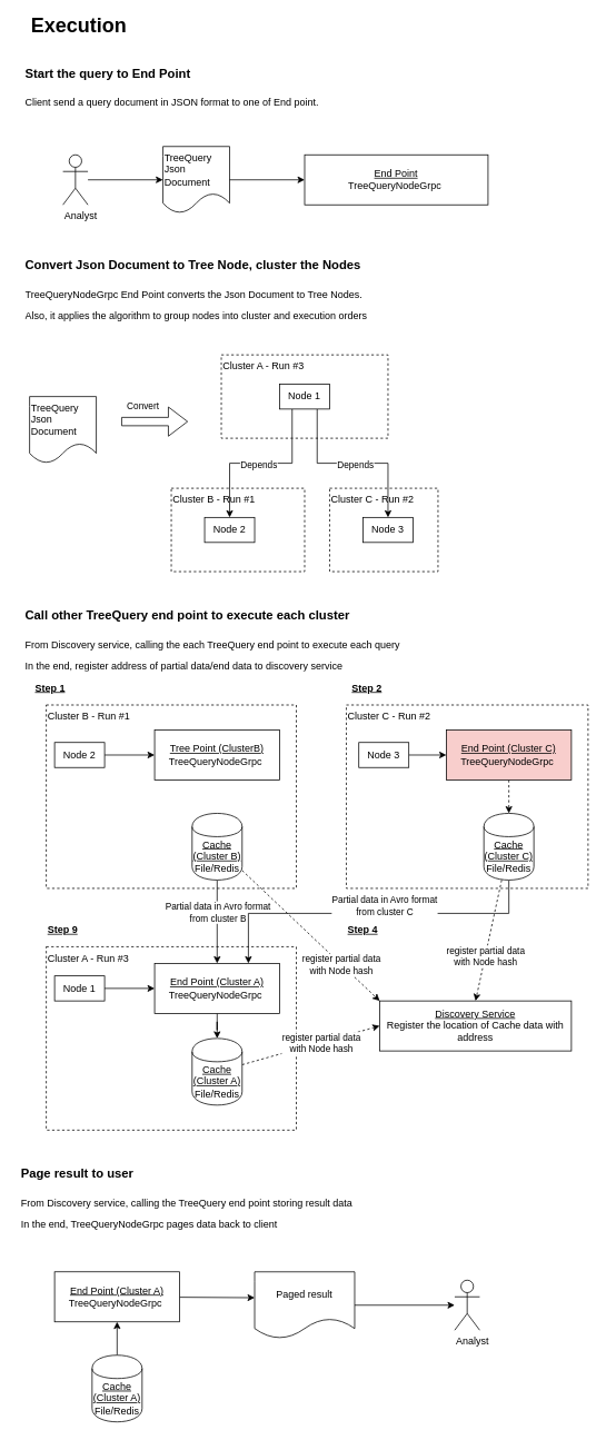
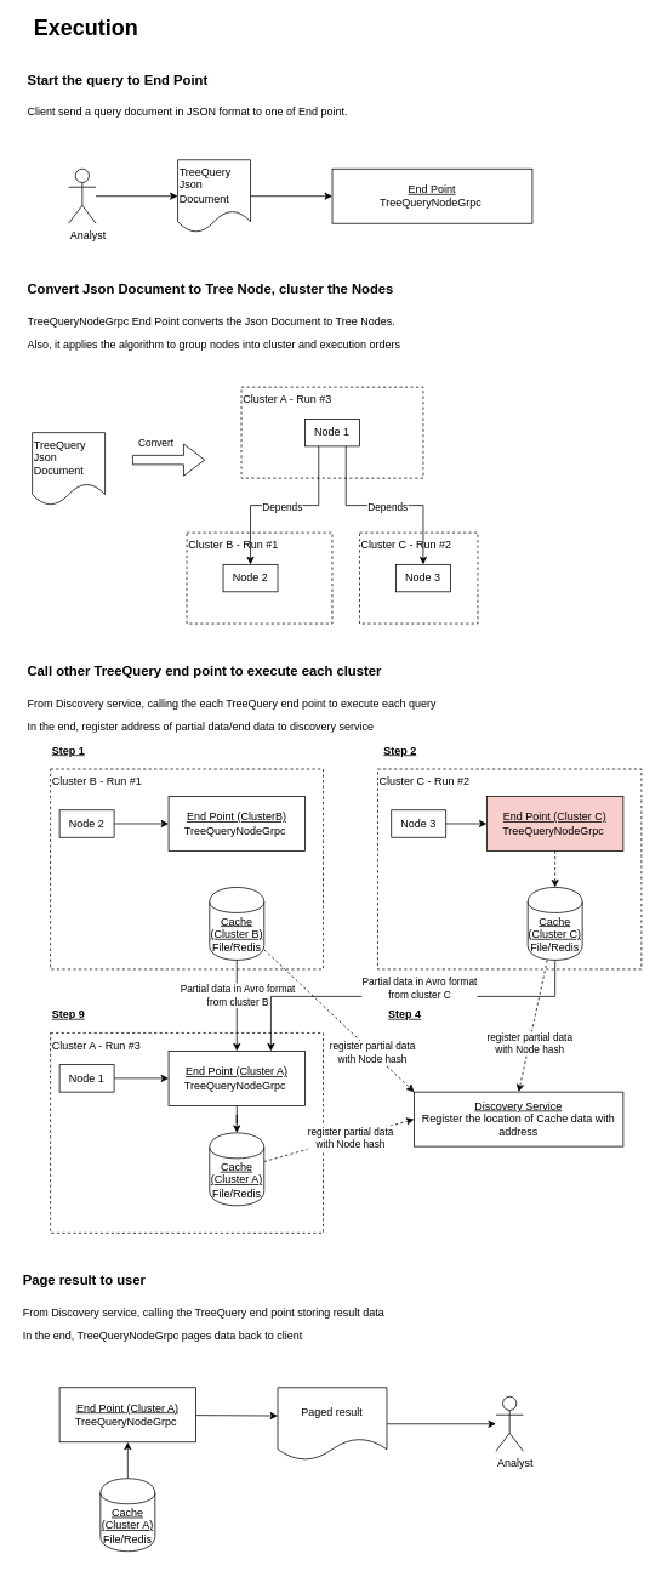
  <mxCell id="0" />
  <mxCell id="1" parent="0" />
  <mxCell id="2" value="Cluster A - Run #3" style="rounded=0;whiteSpace=wrap;html=1;verticalAlign=top;fillColor=none;align=left;dashed=1;" vertex="1" parent="1"><mxGeometry x="55" y="1135" width="300" height="220" as="geometry" /></mxCell>
  <mxCell id="3" value="Cluster B - Run #1" style="rounded=0;whiteSpace=wrap;html=1;verticalAlign=top;fillColor=none;align=left;dashed=1;" vertex="1" parent="1"><mxGeometry x="55" y="845" width="300" height="220" as="geometry" /></mxCell>
  <mxCell id="4" value="&lt;h2&gt;&lt;font style=&quot;font-size: 24px&quot;&gt;Execution&lt;/font&gt;&lt;/h2&gt;" style="text;html=1;strokeColor=none;fillColor=none;align=left;verticalAlign=middle;whiteSpace=wrap;rounded=0;" vertex="1" parent="1"><mxGeometry x="35" y="20" width="290" height="20" as="geometry" /></mxCell>
  <mxCell id="5" value="&lt;h1&gt;&lt;font style=&quot;font-size: 15px&quot;&gt;Start the query to End Point&lt;/font&gt;&lt;/h1&gt;&lt;p&gt;Client send a query document in JSON format to one of End point.&lt;/p&gt;" style="text;html=1;strokeColor=none;fillColor=none;spacing=5;spacingTop=-20;whiteSpace=wrap;overflow=hidden;rounded=0;dashed=1;align=left;" vertex="1" parent="1"><mxGeometry x="25" y="65" width="480" height="80" as="geometry" /></mxCell>
  <mxCell id="6" style="edgeStyle=orthogonalEdgeStyle;rounded=0;orthogonalLoop=1;jettySize=auto;html=1;entryX=0;entryY=0.5;entryDx=0;entryDy=0;startArrow=none;startFill=0;" edge="1" parent="1" source="7" target="10"><mxGeometry relative="1" as="geometry" /></mxCell>
  <mxCell id="7" value="Analyst" style="shape=umlActor;verticalLabelPosition=bottom;labelBackgroundColor=#ffffff;verticalAlign=top;html=1;outlineConnect=0;fillColor=none;align=left;" vertex="1" parent="1"><mxGeometry x="75" y="185" width="30" height="60" as="geometry" /></mxCell>
  <mxCell id="8" value="&lt;u&gt;End Point&lt;/u&gt;&lt;br&gt;TreeQueryNodeGrpc&amp;nbsp;" style="rounded=0;whiteSpace=wrap;html=1;" vertex="1" parent="1"><mxGeometry x="365" y="185" width="220" height="60" as="geometry" /></mxCell>
  <mxCell id="9" style="edgeStyle=orthogonalEdgeStyle;rounded=0;orthogonalLoop=1;jettySize=auto;html=1;entryX=0;entryY=0.5;entryDx=0;entryDy=0;startArrow=none;startFill=0;" edge="1" parent="1" source="10" target="8"><mxGeometry relative="1" as="geometry" /></mxCell>
  <mxCell id="10" value="TreeQuery&lt;br&gt;Json&amp;nbsp;&lt;br&gt;Document" style="shape=document;whiteSpace=wrap;html=1;boundedLbl=1;fillColor=none;align=left;" vertex="1" parent="1"><mxGeometry x="195" y="175" width="80" height="80" as="geometry" /></mxCell>
  <mxCell id="11" value="&lt;h1&gt;&lt;font style=&quot;font-size: 15px&quot;&gt;Convert Json Document to Tree Node, cluster the Nodes&lt;/font&gt;&lt;/h1&gt;&lt;p&gt;TreeQueryNodeGrpc End Point converts the Json Document to Tree Nodes.&lt;/p&gt;&lt;p&gt;Also, it applies the algorithm to group nodes into cluster and execution orders&lt;/p&gt;&lt;p&gt;In short, TreeQuery breaks down the query into clusters and run query with the cluster dependency order.&lt;/p&gt;" style="text;html=1;strokeColor=none;fillColor=none;spacing=5;spacingTop=-20;whiteSpace=wrap;overflow=hidden;rounded=0;dashed=1;align=left;" vertex="1" parent="1"><mxGeometry x="25" y="295" width="480" height="100" as="geometry" /></mxCell>
  <mxCell id="12" value="TreeQuery&lt;br&gt;Json&amp;nbsp;&lt;br&gt;Document" style="shape=document;whiteSpace=wrap;html=1;boundedLbl=1;fillColor=none;align=left;" vertex="1" parent="1"><mxGeometry x="35" y="475" width="80" height="80" as="geometry" /></mxCell>
  <mxCell id="13" value="Cluster A - Run #3" style="rounded=0;whiteSpace=wrap;html=1;verticalAlign=top;fillColor=none;align=left;dashed=1;" vertex="1" parent="1"><mxGeometry x="265" y="425" width="200" height="100" as="geometry" /></mxCell>
  <mxCell id="14" style="edgeStyle=orthogonalEdgeStyle;rounded=0;orthogonalLoop=1;jettySize=auto;html=1;exitX=0.25;exitY=1;exitDx=0;exitDy=0;entryX=0.5;entryY=0;entryDx=0;entryDy=0;" edge="1" parent="1" source="18" target="22"><mxGeometry relative="1" as="geometry" /></mxCell>
  <mxCell id="15" value="Depends" style="edgeLabel;html=1;align=center;verticalAlign=middle;resizable=0;points=[];" vertex="1" connectable="0" parent="14"><mxGeometry x="0.034" y="2" relative="1" as="geometry"><mxPoint as="offset" /></mxGeometry></mxCell>
  <mxCell id="16" style="edgeStyle=orthogonalEdgeStyle;rounded=0;orthogonalLoop=1;jettySize=auto;html=1;entryX=0.5;entryY=0;entryDx=0;entryDy=0;exitX=0.75;exitY=1;exitDx=0;exitDy=0;" edge="1" parent="1" source="18" target="24"><mxGeometry relative="1" as="geometry" /></mxCell>
  <mxCell id="17" value="Depends" style="edgeLabel;html=1;align=center;verticalAlign=middle;resizable=0;points=[];" vertex="1" connectable="0" parent="16"><mxGeometry x="0.023" y="-2" relative="1" as="geometry"><mxPoint as="offset" /></mxGeometry></mxCell>
  <mxCell id="18" value="Node 1" style="rounded=0;whiteSpace=wrap;html=1;" vertex="1" parent="1"><mxGeometry x="335" y="460" width="60" height="30" as="geometry" /></mxCell>
  <mxCell id="19" value="" style="shape=flexArrow;endArrow=classic;html=1;endWidth=24;endSize=7.33;" edge="1" parent="1"><mxGeometry width="50" height="50" relative="1" as="geometry"><mxPoint x="145" y="505" as="sourcePoint" /><mxPoint x="225" y="505" as="targetPoint" /><Array as="points" /></mxGeometry></mxCell>
  <mxCell id="20" value="Convert" style="edgeLabel;html=1;align=center;verticalAlign=middle;resizable=0;points=[];" vertex="1" connectable="0" parent="19"><mxGeometry x="0.1" y="-1" relative="1" as="geometry"><mxPoint x="-19" y="-21" as="offset" /></mxGeometry></mxCell>
  <mxCell id="21" value="Cluster B - Run #1" style="rounded=0;whiteSpace=wrap;html=1;verticalAlign=top;fillColor=none;align=left;dashed=1;" vertex="1" parent="1"><mxGeometry x="205" y="585" width="160" height="100" as="geometry" /></mxCell>
  <mxCell id="22" value="Node 2" style="rounded=0;whiteSpace=wrap;html=1;" vertex="1" parent="1"><mxGeometry x="245" y="620" width="60" height="30" as="geometry" /></mxCell>
  <mxCell id="23" value="Cluster C - Run #2" style="rounded=0;whiteSpace=wrap;html=1;verticalAlign=top;fillColor=none;align=left;dashed=1;" vertex="1" parent="1"><mxGeometry x="395" y="585" width="130" height="100" as="geometry" /></mxCell>
  <mxCell id="24" value="Node 3" style="rounded=0;whiteSpace=wrap;html=1;" vertex="1" parent="1"><mxGeometry x="435" y="620" width="60" height="30" as="geometry" /></mxCell>
  <mxCell id="25" value="&lt;h1&gt;&lt;font style=&quot;font-size: 15px&quot;&gt;Call other TreeQuery end point to execute each cluster&lt;/font&gt;&lt;/h1&gt;&lt;p&gt;From Discovery service, calling the each TreeQuery end point to execute each query&lt;/p&gt;&lt;p&gt;In the end, register address of partial data/end data to discovery service&lt;/p&gt;" style="text;html=1;strokeColor=none;fillColor=none;spacing=5;spacingTop=-20;whiteSpace=wrap;overflow=hidden;rounded=0;dashed=1;align=left;" vertex="1" parent="1"><mxGeometry x="25" y="715" width="480" height="90" as="geometry" /></mxCell>
- <mxCell id="26" value="&lt;u&gt;Tree Point (ClusterB)&lt;/u&gt;&lt;br&gt;TreeQueryNodeGrpc&amp;nbsp;" style="rounded=0;whiteSpace=wrap;html=1;" vertex="1" parent="1"><mxGeometry x="185" y="875" width="150" height="60" as="geometry" /></mxCell>
+ <mxCell id="26" value="&lt;u&gt;End Point (ClusterB)&lt;/u&gt;&lt;br&gt;TreeQueryNodeGrpc&amp;nbsp;" style="rounded=0;whiteSpace=wrap;html=1;" vertex="1" parent="1"><mxGeometry x="185" y="875" width="150" height="60" as="geometry" /></mxCell>
  <mxCell id="27" style="edgeStyle=orthogonalEdgeStyle;rounded=0;orthogonalLoop=1;jettySize=auto;html=1;" edge="1" parent="1" source="28" target="26"><mxGeometry relative="1" as="geometry" /></mxCell>
  <mxCell id="28" value="Node 2" style="rounded=0;whiteSpace=wrap;html=1;" vertex="1" parent="1"><mxGeometry x="65" y="890" width="60" height="30" as="geometry" /></mxCell>
- <mxCell id="29" value="&lt;b&gt;&lt;u&gt;Step 1&lt;/u&gt;&lt;/b&gt;" style="text;html=1;strokeColor=none;fillColor=none;align=center;verticalAlign=middle;whiteSpace=wrap;rounded=0;" vertex="1" parent="1"><mxGeometry x="40" y="815" width="40" height="20" as="geometry" /></mxCell>
+ <mxCell id="29" value="&lt;b&gt;&lt;u&gt;Step 1&lt;/u&gt;&lt;/b&gt;" style="text;html=1;strokeColor=none;fillColor=none;align=center;verticalAlign=middle;whiteSpace=wrap;rounded=0;" vertex="1" parent="1"><mxGeometry x="55" y="815" width="40" height="20" as="geometry" /></mxCell>
  <mxCell id="30" style="edgeStyle=orthogonalEdgeStyle;rounded=0;orthogonalLoop=1;jettySize=auto;html=1;exitX=0.5;exitY=1;exitDx=0;exitDy=0;" edge="1" parent="1" source="34" target="49"><mxGeometry relative="1" as="geometry" /></mxCell>
  <mxCell id="31" value="Partial data in Avro format&lt;br&gt;from cluster B" style="edgeLabel;html=1;align=center;verticalAlign=middle;resizable=0;points=[];" vertex="1" connectable="0" parent="30"><mxGeometry x="-0.175" relative="1" as="geometry"><mxPoint y="-3" as="offset" /></mxGeometry></mxCell>
  <mxCell id="32" style="rounded=0;orthogonalLoop=1;jettySize=auto;html=1;entryX=0;entryY=0;entryDx=0;entryDy=0;dashed=1;" edge="1" parent="1" source="34" target="56"><mxGeometry relative="1" as="geometry" /></mxCell>
  <mxCell id="33" value="register partial data&lt;br&gt;with Node hash" style="edgeLabel;html=1;align=center;verticalAlign=middle;resizable=0;points=[];" vertex="1" connectable="0" parent="32"><mxGeometry x="0.44" relative="1" as="geometry"><mxPoint as="offset" /></mxGeometry></mxCell>
  <mxCell id="34" value="&lt;u&gt;Cache (Cluster B)&lt;/u&gt;&lt;br&gt;File/Redis" style="shape=cylinder;whiteSpace=wrap;html=1;boundedLbl=1;backgroundOutline=1;" vertex="1" parent="1"><mxGeometry x="230" y="975" width="60" height="80" as="geometry" /></mxCell>
  <mxCell id="35" value="Cluster C - Run #2" style="rounded=0;whiteSpace=wrap;html=1;verticalAlign=top;fillColor=none;align=left;dashed=1;" vertex="1" parent="1"><mxGeometry x="415" y="845" width="290" height="220" as="geometry" /></mxCell>
  <mxCell id="36" style="edgeStyle=orthogonalEdgeStyle;rounded=0;orthogonalLoop=1;jettySize=auto;html=1;entryX=0;entryY=0.5;entryDx=0;entryDy=0;" edge="1" parent="1" source="37" target="39"><mxGeometry relative="1" as="geometry" /></mxCell>
  <mxCell id="37" value="Node 3" style="rounded=0;whiteSpace=wrap;html=1;" vertex="1" parent="1"><mxGeometry x="430" y="890" width="60" height="30" as="geometry" /></mxCell>
  <mxCell id="38" style="edgeStyle=orthogonalEdgeStyle;rounded=0;orthogonalLoop=1;jettySize=auto;html=1;dashed=1;" edge="1" parent="1" source="39" target="44"><mxGeometry relative="1" as="geometry" /></mxCell>
  <mxCell id="39" value="&lt;u&gt;End Point (Cluster C)&lt;/u&gt;&lt;br&gt;TreeQueryNodeGrpc&amp;nbsp;" style="rounded=0;whiteSpace=wrap;html=1;fillColor=#f8cecc;" vertex="1" parent="1"><mxGeometry x="535" y="875" width="150" height="60" as="geometry" /></mxCell>
  <mxCell id="40" style="edgeStyle=orthogonalEdgeStyle;rounded=0;orthogonalLoop=1;jettySize=auto;html=1;exitX=0.5;exitY=1;exitDx=0;exitDy=0;entryX=0.75;entryY=0;entryDx=0;entryDy=0;" edge="1" parent="1" source="44" target="49"><mxGeometry relative="1" as="geometry"><Array as="points"><mxPoint x="610" y="1095" /><mxPoint x="298" y="1095" /></Array></mxGeometry></mxCell>
  <mxCell id="41" value="Partial data in Avro format &lt;br&gt;from cluster C" style="edgeLabel;html=1;align=center;verticalAlign=middle;resizable=0;points=[];" vertex="1" connectable="0" parent="40"><mxGeometry x="-0.027" y="2" relative="1" as="geometry"><mxPoint x="11" y="-12" as="offset" /></mxGeometry></mxCell>
  <mxCell id="42" style="edgeStyle=none;rounded=0;orthogonalLoop=1;jettySize=auto;html=1;entryX=0.5;entryY=0;entryDx=0;entryDy=0;dashed=1;" edge="1" parent="1" source="44" target="56"><mxGeometry relative="1" as="geometry" /></mxCell>
  <mxCell id="43" value="register partial data&lt;br&gt;with Node hash" style="edgeLabel;html=1;align=center;verticalAlign=middle;resizable=0;points=[];" vertex="1" connectable="0" parent="42"><mxGeometry x="0.27" relative="1" as="geometry"><mxPoint as="offset" /></mxGeometry></mxCell>
  <mxCell id="44" value="&lt;u&gt;Cache (Cluster C)&lt;/u&gt;&lt;br&gt;File/Redis" style="shape=cylinder;whiteSpace=wrap;html=1;boundedLbl=1;backgroundOutline=1;" vertex="1" parent="1"><mxGeometry x="580" y="975" width="60" height="80" as="geometry" /></mxCell>
  <mxCell id="45" value="&lt;b&gt;&lt;u&gt;Step 2&lt;/u&gt;&lt;/b&gt;" style="text;html=1;strokeColor=none;fillColor=none;align=center;verticalAlign=middle;whiteSpace=wrap;rounded=0;" vertex="1" parent="1"><mxGeometry x="420" y="815" width="40" height="20" as="geometry" /></mxCell>
  <mxCell id="46" style="edgeStyle=orthogonalEdgeStyle;rounded=0;orthogonalLoop=1;jettySize=auto;html=1;entryX=0;entryY=0.5;entryDx=0;entryDy=0;" edge="1" parent="1" source="47" target="49"><mxGeometry relative="1" as="geometry" /></mxCell>
  <mxCell id="47" value="Node 1" style="rounded=0;whiteSpace=wrap;html=1;" vertex="1" parent="1"><mxGeometry x="65" y="1170" width="60" height="30" as="geometry" /></mxCell>
  <mxCell id="48" style="edgeStyle=orthogonalEdgeStyle;rounded=0;orthogonalLoop=1;jettySize=auto;html=1;entryX=0.5;entryY=0;entryDx=0;entryDy=0;" edge="1" parent="1" source="49" target="52"><mxGeometry relative="1" as="geometry" /></mxCell>
  <mxCell id="49" value="&lt;u&gt;End Point (Cluster A)&lt;/u&gt;&lt;br&gt;TreeQueryNodeGrpc&amp;nbsp;" style="rounded=0;whiteSpace=wrap;html=1;" vertex="1" parent="1"><mxGeometry x="185" y="1155" width="150" height="60" as="geometry" /></mxCell>
  <mxCell id="50" style="edgeStyle=none;rounded=0;orthogonalLoop=1;jettySize=auto;html=1;entryX=0;entryY=0.5;entryDx=0;entryDy=0;dashed=1;" edge="1" parent="1" source="52" target="56"><mxGeometry relative="1" as="geometry" /></mxCell>
  <mxCell id="51" value="register partial data&lt;br&gt;with Node hash" style="edgeLabel;html=1;align=center;verticalAlign=middle;resizable=0;points=[];" vertex="1" connectable="0" parent="50"><mxGeometry x="0.147" y="-1" relative="1" as="geometry"><mxPoint as="offset" /></mxGeometry></mxCell>
  <mxCell id="52" value="&lt;u&gt;Cache (Cluster A)&lt;/u&gt;&lt;br&gt;File/Redis" style="shape=cylinder;whiteSpace=wrap;html=1;boundedLbl=1;backgroundOutline=1;" vertex="1" parent="1"><mxGeometry x="230" y="1245" width="60" height="80" as="geometry" /></mxCell>
  <mxCell id="53" value="&lt;b&gt;&lt;u&gt;Step 9&lt;/u&gt;&lt;/b&gt;" style="text;html=1;strokeColor=none;fillColor=none;align=center;verticalAlign=middle;whiteSpace=wrap;rounded=0;" vertex="1" parent="1"><mxGeometry x="55" y="1105" width="40" height="20" as="geometry" /></mxCell>
  <mxCell id="54" value="&lt;h1&gt;&lt;font style=&quot;font-size: 15px&quot;&gt;Page result to user&lt;/font&gt;&lt;/h1&gt;&lt;p&gt;From Discovery service, calling the TreeQuery end point storing result data&lt;/p&gt;&lt;p&gt;In the end, TreeQueryNodeGrpc pages data back to client&lt;/p&gt;" style="text;html=1;strokeColor=none;fillColor=none;spacing=5;spacingTop=-20;whiteSpace=wrap;overflow=hidden;rounded=0;dashed=1;align=left;" vertex="1" parent="1"><mxGeometry x="20" y="1385" width="480" height="90" as="geometry" /></mxCell>
- <mxCell id="55" value="&lt;b&gt;&lt;u&gt;Step 4&lt;/u&gt;&lt;/b&gt;" style="text;html=1;strokeColor=none;fillColor=none;align=center;verticalAlign=middle;whiteSpace=wrap;rounded=0;" vertex="1" parent="1"><mxGeometry x="415" y="1105" width="40" height="20" as="geometry" /></mxCell>
+ <mxCell id="55" value="&lt;b&gt;&lt;u&gt;Step 4&lt;/u&gt;&lt;/b&gt;" style="text;html=1;strokeColor=none;fillColor=none;align=center;verticalAlign=middle;whiteSpace=wrap;rounded=0;" vertex="1" parent="1"><mxGeometry x="425" y="1105" width="40" height="20" as="geometry" /></mxCell>
  <mxCell id="56" value="&lt;u&gt;Discovery Service&lt;/u&gt;&lt;br&gt;Register the location of Cache data with address" style="rounded=0;whiteSpace=wrap;html=1;" vertex="1" parent="1"><mxGeometry x="455" y="1200" width="230" height="60" as="geometry" /></mxCell>
  <mxCell id="57" style="edgeStyle=none;rounded=0;orthogonalLoop=1;jettySize=auto;html=1;" edge="1" parent="1" source="58" target="63"><mxGeometry relative="1" as="geometry" /></mxCell>
  <mxCell id="58" value="Paged result" style="shape=document;whiteSpace=wrap;html=1;boundedLbl=1;" vertex="1" parent="1"><mxGeometry x="305" y="1525" width="120" height="80" as="geometry" /></mxCell>
  <mxCell id="59" style="edgeStyle=none;rounded=0;orthogonalLoop=1;jettySize=auto;html=1;entryX=0.5;entryY=1;entryDx=0;entryDy=0;" edge="1" parent="1" source="60" target="62"><mxGeometry relative="1" as="geometry" /></mxCell>
  <mxCell id="60" value="&lt;u&gt;Cache (Cluster A)&lt;/u&gt;&lt;br&gt;File/Redis" style="shape=cylinder;whiteSpace=wrap;html=1;boundedLbl=1;backgroundOutline=1;" vertex="1" parent="1"><mxGeometry x="110" y="1625" width="60" height="80" as="geometry" /></mxCell>
  <mxCell id="61" style="edgeStyle=none;rounded=0;orthogonalLoop=1;jettySize=auto;html=1;entryX=0;entryY=0.388;entryDx=0;entryDy=0;entryPerimeter=0;" edge="1" parent="1" source="62" target="58"><mxGeometry relative="1" as="geometry" /></mxCell>
  <mxCell id="62" value="&lt;u&gt;End Point (Cluster A)&lt;/u&gt;&lt;br&gt;TreeQueryNodeGrpc&amp;nbsp;" style="rounded=0;whiteSpace=wrap;html=1;" vertex="1" parent="1"><mxGeometry x="65" y="1525" width="150" height="60" as="geometry" /></mxCell>
  <mxCell id="63" value="Analyst" style="shape=umlActor;verticalLabelPosition=bottom;labelBackgroundColor=#ffffff;verticalAlign=top;html=1;outlineConnect=0;fillColor=none;align=left;" vertex="1" parent="1"><mxGeometry x="545" y="1535" width="30" height="60" as="geometry" /></mxCell>
